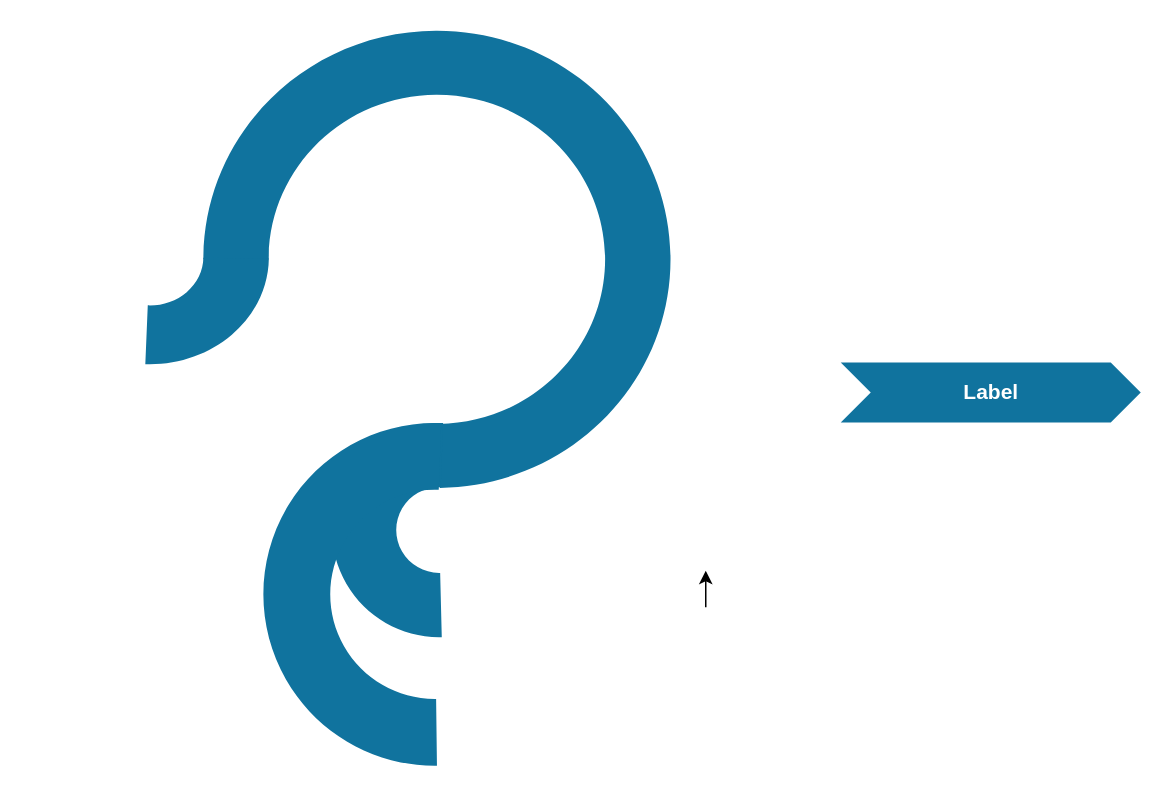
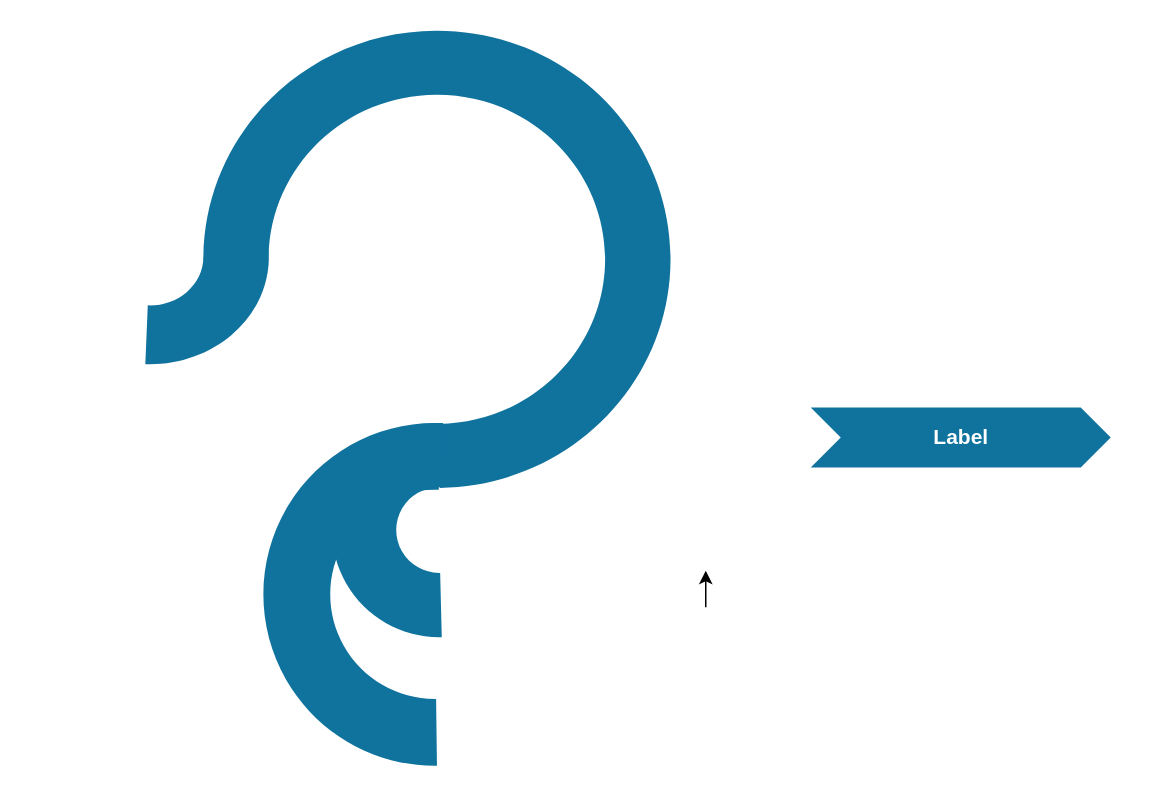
  <mxCell id="0" />
  <mxCell id="1" parent="0" />
- <mxCell id="2" value="Label" style="html=1;shape=mxgraph.infographic.ribbonSimple;notch1=20;notch2=20;fillColor=#10739E;strokeColor=none;align=center;verticalAlign=middle;fontColor=#ffffff;fontSize=14;fontStyle=1;" vertex="1" parent="1"><mxGeometry x="560" y="241.22" width="200" height="40" as="geometry" /></mxCell>
+ <mxCell id="2" value="Label" style="html=1;shape=mxgraph.infographic.ribbonSimple;notch1=20;notch2=20;fillColor=#10739E;strokeColor=none;align=center;verticalAlign=middle;fontColor=#ffffff;fontSize=14;fontStyle=1;" vertex="1" parent="1"><mxGeometry x="540" y="271.22" width="200" height="40" as="geometry" /></mxCell>
  <mxCell id="3" value="" style="group" vertex="1" connectable="0" parent="1"><mxGeometry x="20" y="20" width="450" height="490" as="geometry" /></mxCell>
  <mxCell id="4" value="" style="verticalLabelPosition=bottom;verticalAlign=top;html=1;shape=mxgraph.basic.partConcEllipse;fillColor=#10739E;strokeColor=none;startAngle=0.25;endAngle=0.998;arcWidth=0.28;rotation=-180;" vertex="1" parent="3"><mxGeometry x="115.079" width="311.431" height="304.757" as="geometry" /></mxCell>
  <mxCell id="5" value="" style="verticalLabelPosition=bottom;verticalAlign=top;html=1;shape=mxgraph.basic.partConcEllipse;fillColor=#10739E;strokeColor=none;startAngle=0.246;endAngle=0.756;arcWidth=0.6;rotation=90;" vertex="1" parent="3"><mxGeometry x="200.794" y="261.429" width="142.858" height="142.857" as="geometry" /></mxCell>
  <mxCell id="6" value="" style="verticalLabelPosition=bottom;verticalAlign=top;html=1;shape=mxgraph.basic.partConcEllipse;fillColor=#10739E;strokeColor=none;startAngle=0.248;endAngle=0.756;arcWidth=0.39;rotation=90;" vertex="1" parent="3"><mxGeometry x="155.08" y="261.429" width="228.573" height="228.571" as="geometry" /></mxCell>
  <mxCell id="7" value="" style="verticalLabelPosition=bottom;verticalAlign=top;html=1;shape=mxgraph.basic.partConcEllipse;fillColor=#10739E;strokeColor=none;startAngle=0.502;endAngle=0.756;arcWidth=0.55;rotation=90;direction=west;" vertex="1" parent="3"><mxGeometry x="7.936" y="71.586" width="142.858" height="158.729" as="geometry" /></mxCell>
  <mxCell id="8" style="edgeStyle=orthogonalEdgeStyle;rounded=0;orthogonalLoop=1;jettySize=auto;html=1;exitX=1;exitY=0.5;exitDx=0;exitDy=0;exitPerimeter=0;" edge="1" parent="1"><mxGeometry relative="1" as="geometry"><mxPoint x="470" y="380" as="targetPoint" /><mxPoint x="470" y="404.29" as="sourcePoint" /></mxGeometry></mxCell>
